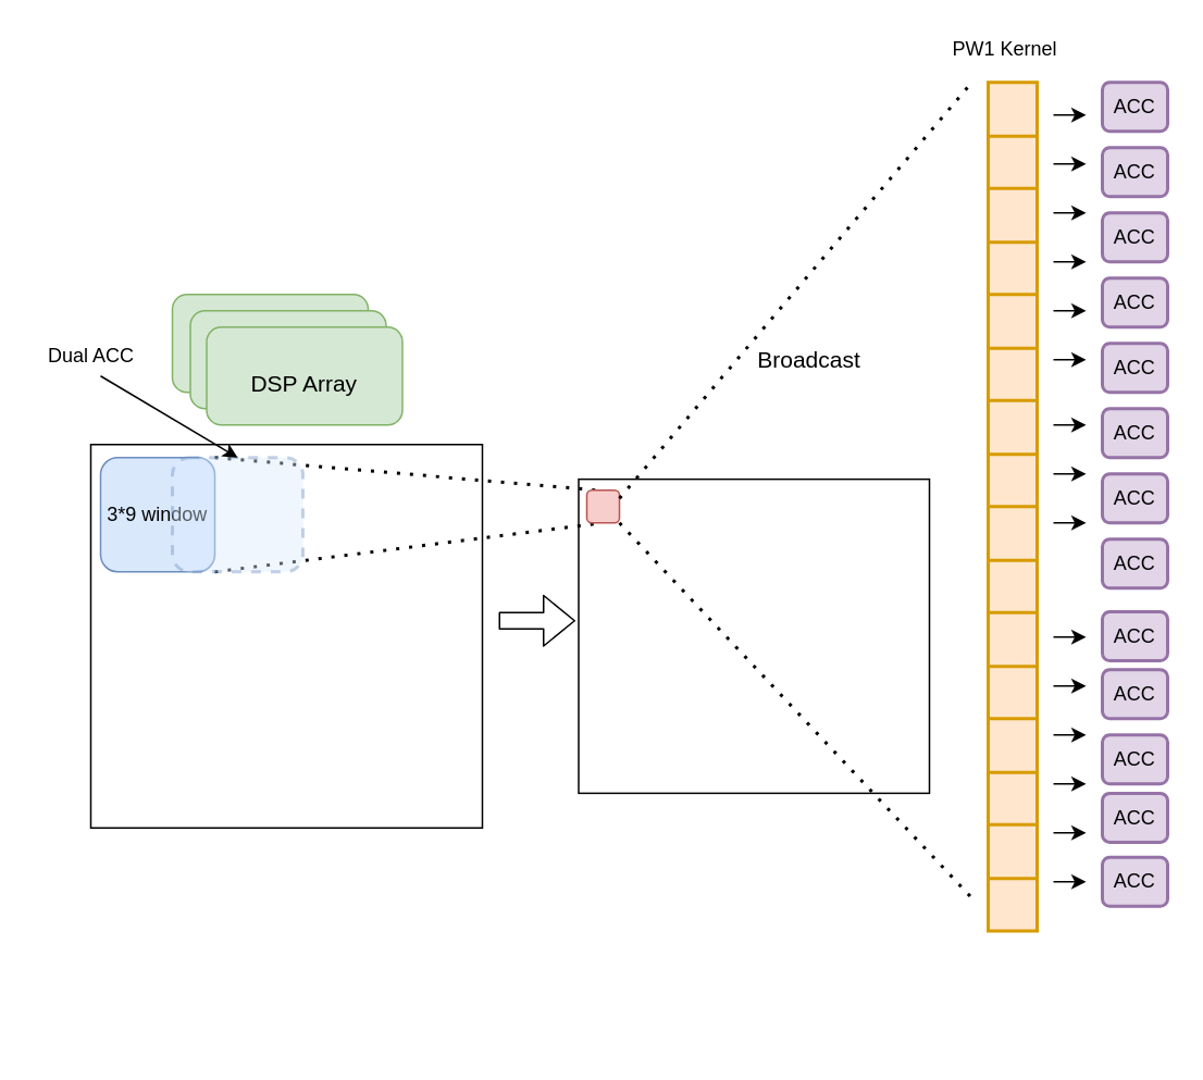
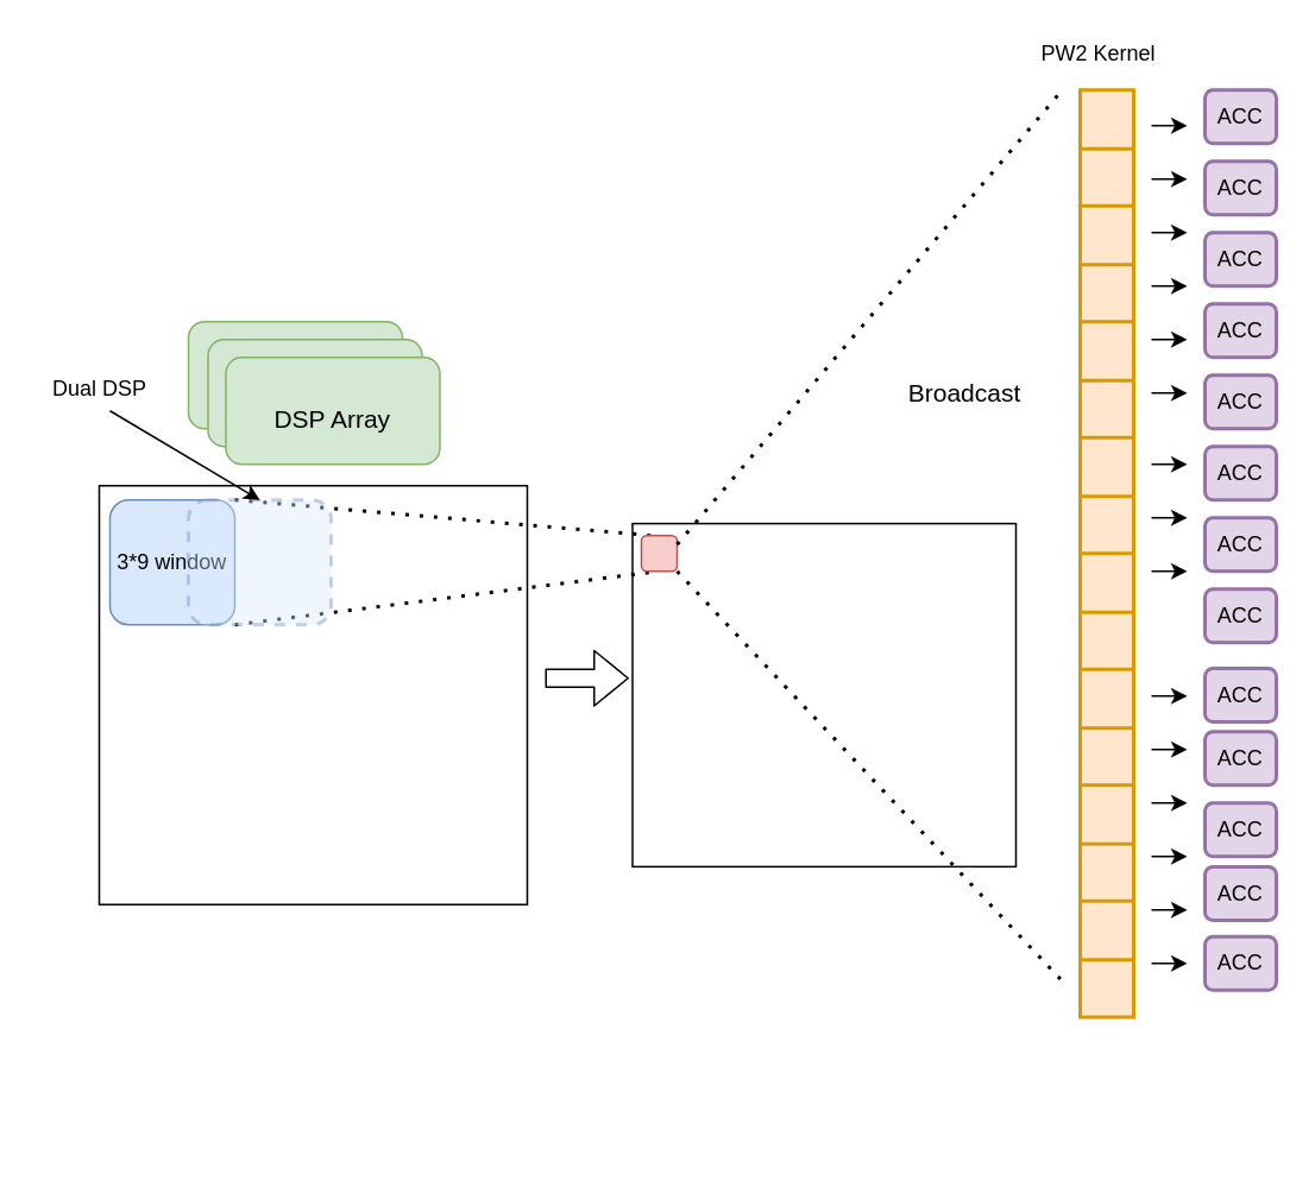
  <mxCell id="0" />
  <mxCell id="1" parent="0" />
  <mxCell id="2" value="" style="rounded=0;whiteSpace=wrap;html=1;" parent="1" vertex="1"><mxGeometry x="354" y="293.25" width="215" height="192.5" as="geometry" /></mxCell>
  <mxCell id="3" value="" style="shape=flexArrow;endArrow=classic;html=1;" parent="1" edge="1"><mxGeometry width="50" height="50" relative="1" as="geometry"><mxPoint x="305" y="380" as="sourcePoint" /><mxPoint x="352" y="380" as="targetPoint" /></mxGeometry></mxCell>
  <mxCell id="4" value="" style="rounded=0;whiteSpace=wrap;html=1;" parent="1" vertex="1"><mxGeometry x="55" y="272" width="240" height="235" as="geometry" /></mxCell>
  <mxCell id="5" value="3*9 window" style="rounded=1;whiteSpace=wrap;html=1;fillColor=#dae8fc;strokeColor=#6c8ebf;" parent="1" vertex="1"><mxGeometry x="61" y="280" width="70" height="70" as="geometry" /></mxCell>
  <mxCell id="6" value="" style="endArrow=none;dashed=1;html=1;dashPattern=1 3;strokeWidth=2;exitX=1;exitY=0;exitDx=0;exitDy=0;entryX=0.3;entryY=0;entryDx=0;entryDy=0;entryPerimeter=0;" parent="1" source="5" target="8" edge="1"><mxGeometry width="50" height="50" relative="1" as="geometry"><mxPoint x="355" y="280" as="sourcePoint" /><mxPoint x="365" y="300" as="targetPoint" /></mxGeometry></mxCell>
  <mxCell id="7" value="" style="endArrow=none;dashed=1;html=1;dashPattern=1 3;strokeWidth=2;exitX=1;exitY=1;exitDx=0;exitDy=0;entryX=0.5;entryY=1;entryDx=0;entryDy=0;" parent="1" source="5" target="8" edge="1"><mxGeometry width="50" height="50" relative="1" as="geometry"><mxPoint x="355" y="280" as="sourcePoint" /><mxPoint x="365" y="315" as="targetPoint" /></mxGeometry></mxCell>
  <mxCell id="8" value="" style="rounded=1;whiteSpace=wrap;html=1;fillColor=#f8cecc;strokeColor=#b85450;" parent="1" vertex="1"><mxGeometry x="359" y="300" width="20" height="20" as="geometry" /></mxCell>
  <mxCell id="9" value="" style="endArrow=none;dashed=1;html=1;dashPattern=1 3;strokeWidth=2;exitX=1;exitY=0.25;exitDx=0;exitDy=0;" parent="1" source="8" edge="1"><mxGeometry width="50" height="50" relative="1" as="geometry"><mxPoint x="605" y="110" as="sourcePoint" /><mxPoint x="595" y="50" as="targetPoint" /></mxGeometry></mxCell>
  <mxCell id="10" value="" style="endArrow=none;dashed=1;html=1;dashPattern=1 3;strokeWidth=2;exitX=1;exitY=1;exitDx=0;exitDy=0;" parent="1" source="8" edge="1"><mxGeometry width="50" height="50" relative="1" as="geometry"><mxPoint x="355" y="280" as="sourcePoint" /><mxPoint x="595" y="550" as="targetPoint" /></mxGeometry></mxCell>
  <mxCell id="11" value="" style="shape=table;html=1;whiteSpace=wrap;startSize=0;container=1;collapsible=0;childLayout=tableLayout;fillColor=#ffe6cc;strokeColor=#d79b00;strokeWidth=2;" parent="1" vertex="1"><mxGeometry x="605" y="50" width="30" height="520.235" as="geometry" /></mxCell>
  <mxCell id="12" value="" style="shape=partialRectangle;html=1;whiteSpace=wrap;collapsible=0;dropTarget=0;pointerEvents=0;fillColor=none;top=0;left=0;bottom=0;right=0;points=[[0,0.5],[1,0.5]];portConstraint=eastwest;" parent="11" vertex="1"><mxGeometry width="30" height="33" as="geometry" /></mxCell>
  <mxCell id="13" value="" style="shape=partialRectangle;html=1;whiteSpace=wrap;connectable=0;overflow=hidden;fillColor=none;top=0;left=0;bottom=0;right=0;" parent="12" vertex="1"><mxGeometry width="30" height="33" as="geometry" /></mxCell>
  <mxCell id="14" value="" style="shape=partialRectangle;html=1;whiteSpace=wrap;collapsible=0;dropTarget=0;pointerEvents=0;fillColor=none;top=0;left=0;bottom=0;right=0;points=[[0,0.5],[1,0.5]];portConstraint=eastwest;" parent="11" vertex="1"><mxGeometry y="33" width="30" height="32" as="geometry" /></mxCell>
  <mxCell id="15" value="" style="shape=partialRectangle;html=1;whiteSpace=wrap;connectable=0;overflow=hidden;fillColor=none;top=0;left=0;bottom=0;right=0;" parent="14" vertex="1"><mxGeometry width="30" height="32" as="geometry" /></mxCell>
  <mxCell id="16" value="" style="shape=partialRectangle;html=1;whiteSpace=wrap;collapsible=0;dropTarget=0;pointerEvents=0;fillColor=none;top=0;left=0;bottom=0;right=0;points=[[0,0.5],[1,0.5]];portConstraint=eastwest;" parent="11" vertex="1"><mxGeometry y="65" width="30" height="33" as="geometry" /></mxCell>
  <mxCell id="17" value="" style="shape=partialRectangle;html=1;whiteSpace=wrap;connectable=0;overflow=hidden;fillColor=none;top=0;left=0;bottom=0;right=0;" parent="16" vertex="1"><mxGeometry width="30" height="33" as="geometry" /></mxCell>
  <mxCell id="18" value="" style="shape=partialRectangle;html=1;whiteSpace=wrap;collapsible=0;dropTarget=0;pointerEvents=0;fillColor=none;top=0;left=0;bottom=0;right=0;points=[[0,0.5],[1,0.5]];portConstraint=eastwest;" parent="11" vertex="1"><mxGeometry y="98" width="30" height="32" as="geometry" /></mxCell>
  <mxCell id="19" value="" style="shape=partialRectangle;html=1;whiteSpace=wrap;connectable=0;overflow=hidden;fillColor=none;top=0;left=0;bottom=0;right=0;" parent="18" vertex="1"><mxGeometry width="30" height="32" as="geometry" /></mxCell>
  <mxCell id="20" value="" style="shape=partialRectangle;html=1;whiteSpace=wrap;collapsible=0;dropTarget=0;pointerEvents=0;fillColor=none;top=0;left=0;bottom=0;right=0;points=[[0,0.5],[1,0.5]];portConstraint=eastwest;" parent="11" vertex="1"><mxGeometry y="130" width="30" height="33" as="geometry" /></mxCell>
  <mxCell id="21" value="" style="shape=partialRectangle;html=1;whiteSpace=wrap;connectable=0;overflow=hidden;fillColor=none;top=0;left=0;bottom=0;right=0;" parent="20" vertex="1"><mxGeometry width="30" height="33" as="geometry" /></mxCell>
  <mxCell id="22" value="" style="shape=partialRectangle;html=1;whiteSpace=wrap;collapsible=0;dropTarget=0;pointerEvents=0;fillColor=none;top=0;left=0;bottom=0;right=0;points=[[0,0.5],[1,0.5]];portConstraint=eastwest;" parent="11" vertex="1"><mxGeometry y="163" width="30" height="32" as="geometry" /></mxCell>
  <mxCell id="23" value="" style="shape=partialRectangle;html=1;whiteSpace=wrap;connectable=0;overflow=hidden;fillColor=none;top=0;left=0;bottom=0;right=0;" parent="22" vertex="1"><mxGeometry width="30" height="32" as="geometry" /></mxCell>
  <mxCell id="24" value="" style="shape=partialRectangle;html=1;whiteSpace=wrap;collapsible=0;dropTarget=0;pointerEvents=0;fillColor=none;top=0;left=0;bottom=0;right=0;points=[[0,0.5],[1,0.5]];portConstraint=eastwest;" parent="11" vertex="1"><mxGeometry y="195" width="30" height="33" as="geometry" /></mxCell>
  <mxCell id="25" value="" style="shape=partialRectangle;html=1;whiteSpace=wrap;connectable=0;overflow=hidden;fillColor=none;top=0;left=0;bottom=0;right=0;" parent="24" vertex="1"><mxGeometry width="30" height="33" as="geometry" /></mxCell>
  <mxCell id="26" value="" style="shape=partialRectangle;html=1;whiteSpace=wrap;collapsible=0;dropTarget=0;pointerEvents=0;fillColor=none;top=0;left=0;bottom=0;right=0;points=[[0,0.5],[1,0.5]];portConstraint=eastwest;" parent="11" vertex="1"><mxGeometry y="228" width="30" height="32" as="geometry" /></mxCell>
  <mxCell id="27" value="" style="shape=partialRectangle;html=1;whiteSpace=wrap;connectable=0;overflow=hidden;fillColor=none;top=0;left=0;bottom=0;right=0;" parent="26" vertex="1"><mxGeometry width="30" height="32" as="geometry" /></mxCell>
  <mxCell id="28" value="" style="shape=partialRectangle;html=1;whiteSpace=wrap;collapsible=0;dropTarget=0;pointerEvents=0;fillColor=none;top=0;left=0;bottom=0;right=0;points=[[0,0.5],[1,0.5]];portConstraint=eastwest;" parent="11" vertex="1"><mxGeometry y="260" width="30" height="33" as="geometry" /></mxCell>
  <mxCell id="29" value="" style="shape=partialRectangle;html=1;whiteSpace=wrap;connectable=0;overflow=hidden;fillColor=none;top=0;left=0;bottom=0;right=0;" parent="28" vertex="1"><mxGeometry width="30" height="33" as="geometry" /></mxCell>
  <mxCell id="30" value="" style="shape=partialRectangle;html=1;whiteSpace=wrap;collapsible=0;dropTarget=0;pointerEvents=0;fillColor=none;top=0;left=0;bottom=0;right=0;points=[[0,0.5],[1,0.5]];portConstraint=eastwest;" parent="11" vertex="1"><mxGeometry y="293" width="30" height="32" as="geometry" /></mxCell>
  <mxCell id="31" value="" style="shape=partialRectangle;html=1;whiteSpace=wrap;connectable=0;overflow=hidden;fillColor=none;top=0;left=0;bottom=0;right=0;" parent="30" vertex="1"><mxGeometry width="30" height="32" as="geometry" /></mxCell>
  <mxCell id="32" value="" style="shape=partialRectangle;html=1;whiteSpace=wrap;collapsible=0;dropTarget=0;pointerEvents=0;fillColor=none;top=0;left=0;bottom=0;right=0;points=[[0,0.5],[1,0.5]];portConstraint=eastwest;" parent="11" vertex="1"><mxGeometry y="325" width="30" height="33" as="geometry" /></mxCell>
  <mxCell id="33" value="" style="shape=partialRectangle;html=1;whiteSpace=wrap;connectable=0;overflow=hidden;fillColor=none;top=0;left=0;bottom=0;right=0;" parent="32" vertex="1"><mxGeometry width="30" height="33" as="geometry" /></mxCell>
  <mxCell id="34" value="" style="shape=partialRectangle;html=1;whiteSpace=wrap;collapsible=0;dropTarget=0;pointerEvents=0;fillColor=none;top=0;left=0;bottom=0;right=0;points=[[0,0.5],[1,0.5]];portConstraint=eastwest;" parent="11" vertex="1"><mxGeometry y="358" width="30" height="32" as="geometry" /></mxCell>
  <mxCell id="35" value="" style="shape=partialRectangle;html=1;whiteSpace=wrap;connectable=0;overflow=hidden;fillColor=none;top=0;left=0;bottom=0;right=0;" parent="34" vertex="1"><mxGeometry width="30" height="32" as="geometry" /></mxCell>
  <mxCell id="36" value="" style="shape=partialRectangle;html=1;whiteSpace=wrap;collapsible=0;dropTarget=0;pointerEvents=0;fillColor=none;top=0;left=0;bottom=0;right=0;points=[[0,0.5],[1,0.5]];portConstraint=eastwest;" parent="11" vertex="1"><mxGeometry y="390" width="30" height="33" as="geometry" /></mxCell>
  <mxCell id="37" value="" style="shape=partialRectangle;html=1;whiteSpace=wrap;connectable=0;overflow=hidden;fillColor=none;top=0;left=0;bottom=0;right=0;" parent="36" vertex="1"><mxGeometry width="30" height="33" as="geometry" /></mxCell>
  <mxCell id="38" value="" style="shape=partialRectangle;html=1;whiteSpace=wrap;collapsible=0;dropTarget=0;pointerEvents=0;fillColor=none;top=0;left=0;bottom=0;right=0;points=[[0,0.5],[1,0.5]];portConstraint=eastwest;" parent="11" vertex="1"><mxGeometry y="423" width="30" height="32" as="geometry" /></mxCell>
  <mxCell id="39" value="" style="shape=partialRectangle;html=1;whiteSpace=wrap;connectable=0;overflow=hidden;fillColor=none;top=0;left=0;bottom=0;right=0;" parent="38" vertex="1"><mxGeometry width="30" height="32" as="geometry" /></mxCell>
  <mxCell id="40" value="" style="shape=partialRectangle;html=1;whiteSpace=wrap;collapsible=0;dropTarget=0;pointerEvents=0;fillColor=none;top=0;left=0;bottom=0;right=0;points=[[0,0.5],[1,0.5]];portConstraint=eastwest;" parent="11" vertex="1"><mxGeometry y="455" width="30" height="33" as="geometry" /></mxCell>
  <mxCell id="41" value="" style="shape=partialRectangle;html=1;whiteSpace=wrap;connectable=0;overflow=hidden;fillColor=none;top=0;left=0;bottom=0;right=0;" parent="40" vertex="1"><mxGeometry width="30" height="33" as="geometry" /></mxCell>
  <mxCell id="42" value="" style="shape=partialRectangle;html=1;whiteSpace=wrap;collapsible=0;dropTarget=0;pointerEvents=0;fillColor=none;top=0;left=0;bottom=0;right=0;points=[[0,0.5],[1,0.5]];portConstraint=eastwest;" parent="11" vertex="1"><mxGeometry y="488" width="30" height="32" as="geometry" /></mxCell>
  <mxCell id="43" value="" style="shape=partialRectangle;html=1;whiteSpace=wrap;connectable=0;overflow=hidden;fillColor=none;top=0;left=0;bottom=0;right=0;" parent="42" vertex="1"><mxGeometry width="30" height="32" as="geometry" /></mxCell>
- <mxCell id="44" value="&lt;font style=&quot;font-size: 14px&quot;&gt;Broadcast&lt;/font&gt;" style="text;html=1;align=center;verticalAlign=middle;resizable=0;points=[];autosize=1;strokeColor=none;" parent="1" vertex="1"><mxGeometry x="455" y="210" width="80" height="20" as="geometry" /></mxCell>
+ <mxCell id="44" value="&lt;font style=&quot;font-size: 14px&quot;&gt;Broadcast&lt;/font&gt;" style="text;html=1;align=center;verticalAlign=middle;resizable=0;points=[];autosize=1;strokeColor=none;" parent="1" vertex="1"><mxGeometry x="500" y="210" width="80" height="20" as="geometry" /></mxCell>
  <mxCell id="45" value="" style="group" parent="1" vertex="1" connectable="0"><mxGeometry x="105" y="180" width="141" height="80" as="geometry" /></mxCell>
  <mxCell id="46" value="" style="rounded=1;whiteSpace=wrap;html=1;fillColor=#d5e8d4;strokeColor=#82b366;" parent="45" vertex="1"><mxGeometry width="120" height="60" as="geometry" /></mxCell>
  <mxCell id="47" value="" style="rounded=1;whiteSpace=wrap;html=1;fillColor=#d5e8d4;strokeColor=#82b366;" parent="45" vertex="1"><mxGeometry x="11" y="10" width="120" height="60" as="geometry" /></mxCell>
  <mxCell id="48" value="" style="rounded=1;whiteSpace=wrap;html=1;fillColor=#d5e8d4;strokeColor=#82b366;" parent="45" vertex="1"><mxGeometry x="21" y="20" width="120" height="60" as="geometry" /></mxCell>
  <mxCell id="49" value="&lt;font style=&quot;font-size: 14px&quot;&gt;DSP Array&lt;/font&gt;" style="text;html=1;strokeColor=none;fillColor=none;align=center;verticalAlign=middle;whiteSpace=wrap;rounded=0;" parent="45" vertex="1"><mxGeometry x="46" y="40" width="70" height="30" as="geometry" /></mxCell>
- <mxCell id="50" value="PW1 Kernel" style="text;html=1;align=center;verticalAlign=middle;resizable=0;points=[];autosize=1;strokeColor=none;" parent="1" vertex="1"><mxGeometry x="575" y="20" width="80" height="20" as="geometry" /></mxCell>
+ <mxCell id="50" value="PW2 Kernel" style="text;html=1;align=center;verticalAlign=middle;resizable=0;points=[];autosize=1;strokeColor=none;" parent="1" vertex="1"><mxGeometry x="575" y="20" width="80" height="20" as="geometry" /></mxCell>
  <mxCell id="51" value="" style="group" parent="1" vertex="1" connectable="0"><mxGeometry x="645" y="70" width="20" height="250" as="geometry" /></mxCell>
  <mxCell id="52" value="" style="group" parent="51" vertex="1" connectable="0"><mxGeometry width="20" height="60" as="geometry" /></mxCell>
  <mxCell id="53" value="" style="endArrow=classic;html=1;" parent="52" edge="1"><mxGeometry width="50" height="50" relative="1" as="geometry"><mxPoint as="sourcePoint" /><mxPoint x="20" as="targetPoint" /></mxGeometry></mxCell>
  <mxCell id="54" value="" style="endArrow=classic;html=1;" parent="52" edge="1"><mxGeometry width="50" height="50" relative="1" as="geometry"><mxPoint y="30" as="sourcePoint" /><mxPoint x="20" y="30" as="targetPoint" /></mxGeometry></mxCell>
  <mxCell id="55" value="" style="endArrow=classic;html=1;" parent="52" edge="1"><mxGeometry width="50" height="50" relative="1" as="geometry"><mxPoint y="60" as="sourcePoint" /><mxPoint x="20" y="60" as="targetPoint" /></mxGeometry></mxCell>
  <mxCell id="56" value="" style="group" parent="51" vertex="1" connectable="0"><mxGeometry y="90" width="20" height="60" as="geometry" /></mxCell>
  <mxCell id="57" value="" style="endArrow=classic;html=1;" parent="56" edge="1"><mxGeometry width="50" height="50" relative="1" as="geometry"><mxPoint as="sourcePoint" /><mxPoint x="20" as="targetPoint" /></mxGeometry></mxCell>
  <mxCell id="58" value="" style="endArrow=classic;html=1;" parent="56" edge="1"><mxGeometry width="50" height="50" relative="1" as="geometry"><mxPoint y="30" as="sourcePoint" /><mxPoint x="20" y="30" as="targetPoint" /></mxGeometry></mxCell>
  <mxCell id="59" value="" style="endArrow=classic;html=1;" parent="56" edge="1"><mxGeometry width="50" height="50" relative="1" as="geometry"><mxPoint y="60" as="sourcePoint" /><mxPoint x="20" y="60" as="targetPoint" /></mxGeometry></mxCell>
  <mxCell id="60" value="" style="group" parent="51" vertex="1" connectable="0"><mxGeometry y="190" width="20" height="60" as="geometry" /></mxCell>
  <mxCell id="61" value="" style="endArrow=classic;html=1;" parent="60" edge="1"><mxGeometry width="50" height="50" relative="1" as="geometry"><mxPoint as="sourcePoint" /><mxPoint x="20" as="targetPoint" /></mxGeometry></mxCell>
  <mxCell id="62" value="" style="endArrow=classic;html=1;" parent="60" edge="1"><mxGeometry width="50" height="50" relative="1" as="geometry"><mxPoint y="30" as="sourcePoint" /><mxPoint x="20" y="30" as="targetPoint" /></mxGeometry></mxCell>
  <mxCell id="63" value="" style="endArrow=classic;html=1;" parent="60" edge="1"><mxGeometry width="50" height="50" relative="1" as="geometry"><mxPoint y="60" as="sourcePoint" /><mxPoint x="20" y="60" as="targetPoint" /></mxGeometry></mxCell>
  <mxCell id="64" value="" style="group" parent="1" vertex="1" connectable="0"><mxGeometry x="645" y="390" width="20" height="250" as="geometry" /></mxCell>
  <mxCell id="65" value="" style="group" parent="64" vertex="1" connectable="0"><mxGeometry width="20" height="60" as="geometry" /></mxCell>
  <mxCell id="66" value="" style="endArrow=classic;html=1;" parent="65" edge="1"><mxGeometry width="50" height="50" relative="1" as="geometry"><mxPoint as="sourcePoint" /><mxPoint x="20" as="targetPoint" /></mxGeometry></mxCell>
  <mxCell id="67" value="" style="endArrow=classic;html=1;" parent="65" edge="1"><mxGeometry width="50" height="50" relative="1" as="geometry"><mxPoint y="30" as="sourcePoint" /><mxPoint x="20" y="30" as="targetPoint" /></mxGeometry></mxCell>
  <mxCell id="68" value="" style="endArrow=classic;html=1;" parent="65" edge="1"><mxGeometry width="50" height="50" relative="1" as="geometry"><mxPoint y="60" as="sourcePoint" /><mxPoint x="20" y="60" as="targetPoint" /></mxGeometry></mxCell>
  <mxCell id="69" value="" style="group" parent="64" vertex="1" connectable="0"><mxGeometry y="90" width="20" height="60" as="geometry" /></mxCell>
  <mxCell id="70" value="" style="endArrow=classic;html=1;" parent="69" edge="1"><mxGeometry width="50" height="50" relative="1" as="geometry"><mxPoint as="sourcePoint" /><mxPoint x="20" as="targetPoint" /></mxGeometry></mxCell>
  <mxCell id="71" value="" style="endArrow=classic;html=1;" parent="69" edge="1"><mxGeometry width="50" height="50" relative="1" as="geometry"><mxPoint y="30" as="sourcePoint" /><mxPoint x="20" y="30" as="targetPoint" /></mxGeometry></mxCell>
  <mxCell id="72" value="" style="endArrow=classic;html=1;" parent="69" edge="1"><mxGeometry width="50" height="50" relative="1" as="geometry"><mxPoint y="60" as="sourcePoint" /><mxPoint x="20" y="60" as="targetPoint" /></mxGeometry></mxCell>
  <mxCell id="73" value="ACC" style="rounded=1;whiteSpace=wrap;html=1;strokeWidth=2;fillColor=#e1d5e7;strokeColor=#9673a6;" parent="1" vertex="1"><mxGeometry x="675" y="50" width="40" height="30" as="geometry" /></mxCell>
  <mxCell id="74" value="ACC" style="rounded=1;whiteSpace=wrap;html=1;strokeWidth=2;fillColor=#e1d5e7;strokeColor=#9673a6;" parent="1" vertex="1"><mxGeometry x="675" y="90" width="40" height="30" as="geometry" /></mxCell>
  <mxCell id="75" value="ACC" style="rounded=1;whiteSpace=wrap;html=1;strokeWidth=2;fillColor=#e1d5e7;strokeColor=#9673a6;" parent="1" vertex="1"><mxGeometry x="675" y="130" width="40" height="30" as="geometry" /></mxCell>
  <mxCell id="76" value="ACC" style="rounded=1;whiteSpace=wrap;html=1;strokeWidth=2;fillColor=#e1d5e7;strokeColor=#9673a6;" parent="1" vertex="1"><mxGeometry x="675" y="170" width="40" height="30" as="geometry" /></mxCell>
  <mxCell id="77" value="ACC" style="rounded=1;whiteSpace=wrap;html=1;strokeWidth=2;fillColor=#e1d5e7;strokeColor=#9673a6;" parent="1" vertex="1"><mxGeometry x="675" y="210" width="40" height="30" as="geometry" /></mxCell>
  <mxCell id="78" value="ACC" style="rounded=1;whiteSpace=wrap;html=1;strokeWidth=2;fillColor=#e1d5e7;strokeColor=#9673a6;" parent="1" vertex="1"><mxGeometry x="675" y="250" width="40" height="30" as="geometry" /></mxCell>
  <mxCell id="79" value="ACC" style="rounded=1;whiteSpace=wrap;html=1;strokeWidth=2;fillColor=#e1d5e7;strokeColor=#9673a6;" parent="1" vertex="1"><mxGeometry x="675" y="290" width="40" height="30" as="geometry" /></mxCell>
  <mxCell id="80" value="ACC" style="rounded=1;whiteSpace=wrap;html=1;strokeWidth=2;fillColor=#e1d5e7;strokeColor=#9673a6;" parent="1" vertex="1"><mxGeometry x="675" y="330" width="40" height="30" as="geometry" /></mxCell>
  <mxCell id="81" value="ACC" style="rounded=1;whiteSpace=wrap;html=1;strokeWidth=2;fillColor=#e1d5e7;strokeColor=#9673a6;" parent="1" vertex="1"><mxGeometry x="675" y="374.5" width="40" height="30" as="geometry" /></mxCell>
  <mxCell id="82" value="ACC" style="rounded=1;whiteSpace=wrap;html=1;strokeWidth=2;fillColor=#e1d5e7;strokeColor=#9673a6;" parent="1" vertex="1"><mxGeometry x="675" y="410" width="40" height="30" as="geometry" /></mxCell>
  <mxCell id="83" value="ACC" style="rounded=1;whiteSpace=wrap;html=1;strokeWidth=2;fillColor=#e1d5e7;strokeColor=#9673a6;" parent="1" vertex="1"><mxGeometry x="675" y="450" width="40" height="30" as="geometry" /></mxCell>
  <mxCell id="84" value="ACC" style="rounded=1;whiteSpace=wrap;html=1;strokeWidth=2;fillColor=#e1d5e7;strokeColor=#9673a6;" parent="1" vertex="1"><mxGeometry x="675" y="485.75" width="40" height="30" as="geometry" /></mxCell>
  <mxCell id="85" value="ACC" style="rounded=1;whiteSpace=wrap;html=1;strokeWidth=2;fillColor=#e1d5e7;strokeColor=#9673a6;" parent="1" vertex="1"><mxGeometry x="675" y="525" width="40" height="30" as="geometry" /></mxCell>
  <mxCell id="86" value="" style="rounded=1;whiteSpace=wrap;html=1;strokeWidth=2;fillColor=#dae8fc;strokeColor=#6c8ebf;opacity=40;dashed=1;" parent="1" vertex="1"><mxGeometry x="105" y="280" width="80" height="70" as="geometry" /></mxCell>
  <mxCell id="87" value="" style="endArrow=classic;html=1;entryX=0.5;entryY=0;entryDx=0;entryDy=0;" parent="1" target="86" edge="1"><mxGeometry width="50" height="50" relative="1" as="geometry"><mxPoint x="61" y="230" as="sourcePoint" /><mxPoint x="111" y="180" as="targetPoint" /></mxGeometry></mxCell>
- <mxCell id="88" value="Dual ACC" style="text;html=1;align=center;verticalAlign=middle;resizable=0;points=[];autosize=1;strokeColor=none;" parent="1" vertex="1"><mxGeometry x="20" y="208" width="70" height="20" as="geometry" /></mxCell>
+ <mxCell id="88" value="Dual DSP" style="text;html=1;align=center;verticalAlign=middle;resizable=0;points=[];autosize=1;strokeColor=none;" parent="1" vertex="1"><mxGeometry x="20" y="208" width="70" height="20" as="geometry" /></mxCell>
